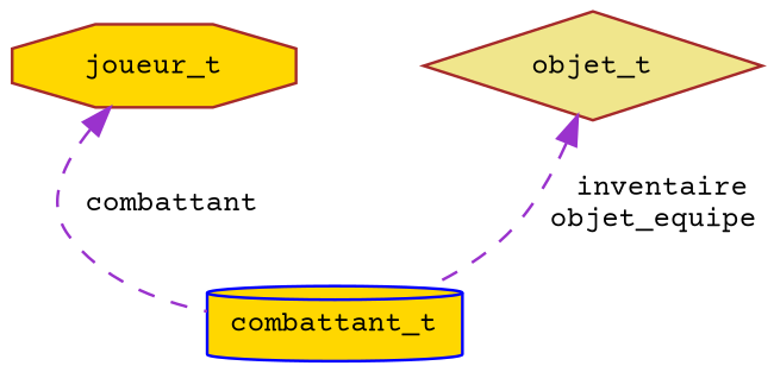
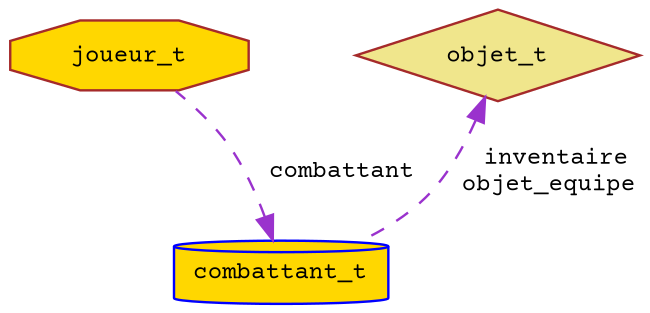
  digraph {
    fontname="Courier Prime"
    node [color=brown fillcolor=gold fontname="Courier Prime" fontsize=10 style=filled]
    edge [color=darkorchid3 dir=back fontname="Courier Prime" fontsize=10 labelfontname=Helvetica labelfontsize=10 style=dashed]
    n1 [fontcolor=black height=0.2 label=joueur_t shape=octagon width=0.4]
    n2 [color=blue height=0.2 label=combattant_t shape=cylinder width=0.4]
    n3 [fillcolor=khaki height=0.2 label=objet_t shape=diamond width=0.4]
-   n1 -> n2 [label=" combattant"]
+   n2 -> n1 [label=" combattant"]
    n3 -> n2 [label=" inventaire\nobjet_equipe"]
  }
